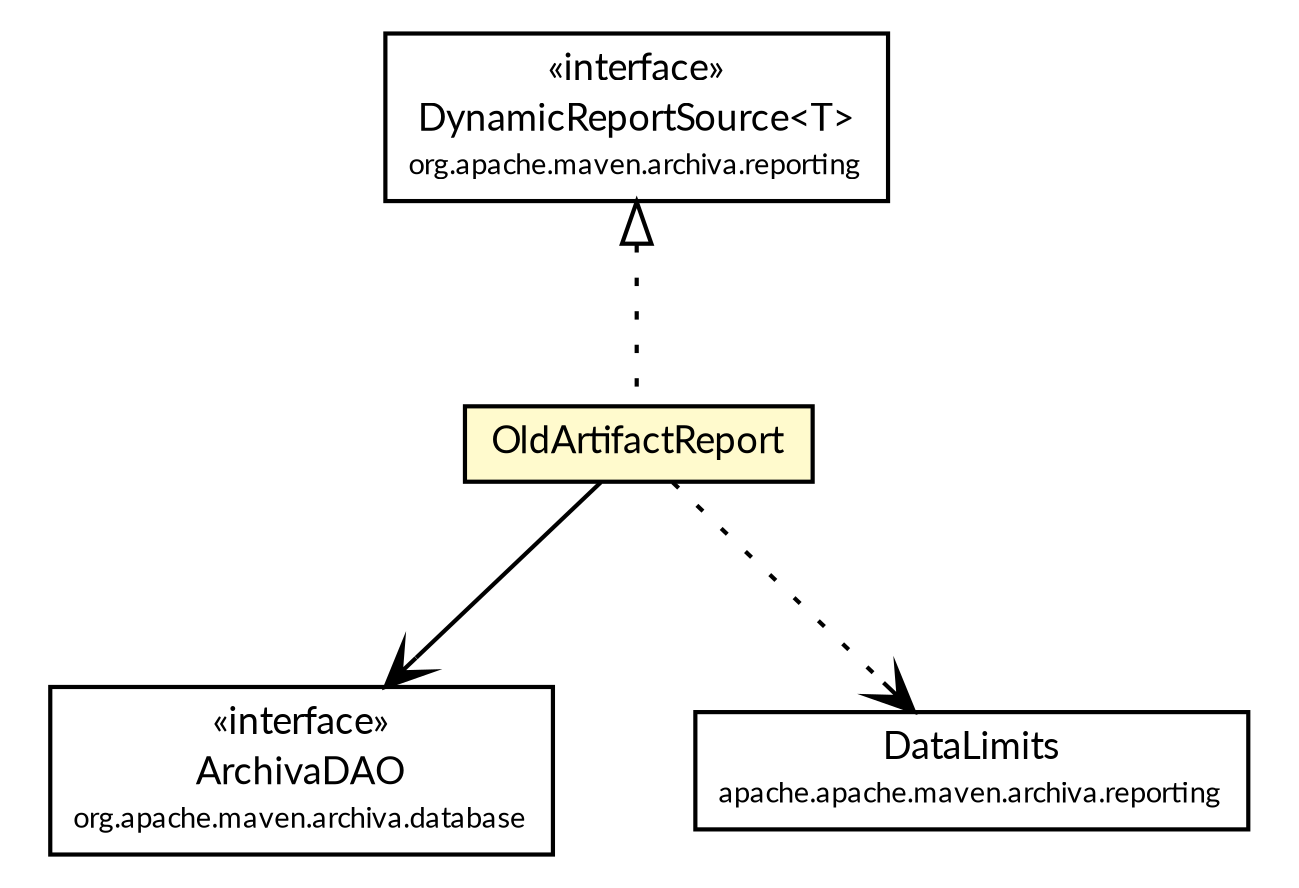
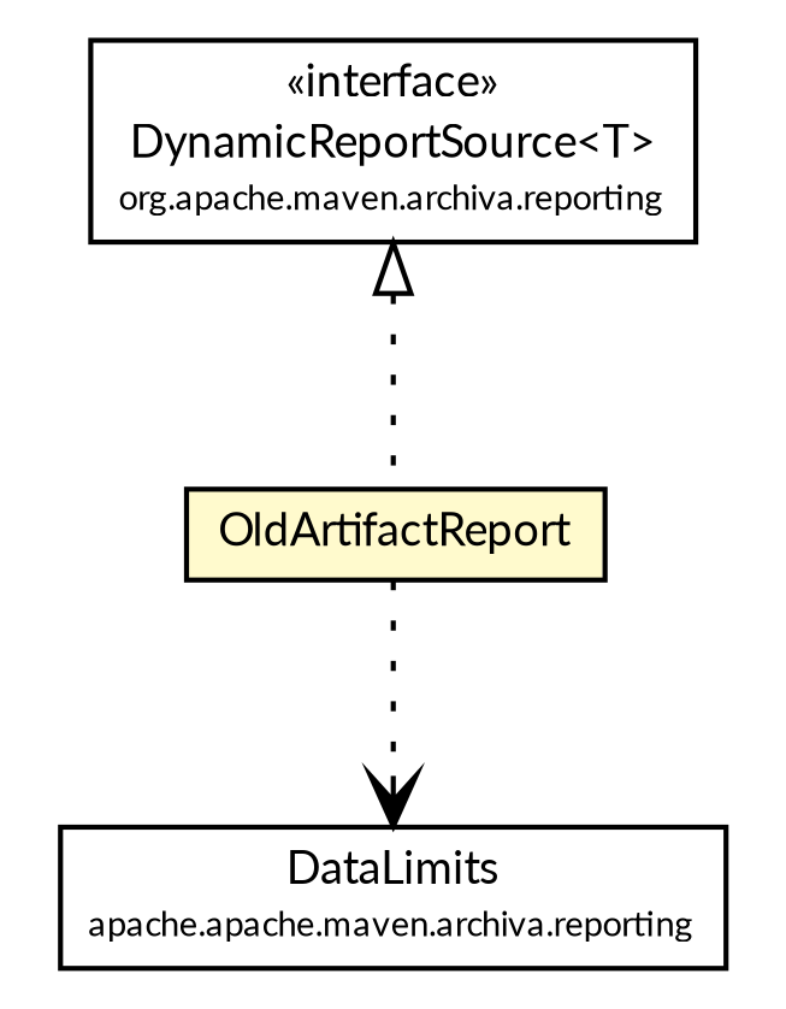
  digraph {
    fontname=Lato
    node [fontcolor=black fontname=Lato fontsize=9.0 shape=plaintext]
    edge [fontname=Lato fontsize=10.0 headport=p labelfontname=Helvetica labelfontsize=10 style=dotted tailport=p arrowhead=open color=black fontcolor=black]
-   n1 [label=<<table border="0" cellborder="1" cellspacing="0" cellpadding="2" port="p" href="../../database/ArchivaDAO.html"> 		<tr><td><table border="0" cellspacing="0" cellpadding="1"> 			<tr><td> &laquo;interface&raquo; </td></tr> 			<tr><td> ArchivaDAO </td></tr> 			<tr><td><font point-size="7.0"> org.apache.maven.archiva.database </font></td></tr> 		</table></td></tr> 		</table>>]
    n2 [label=<<table border="0" cellborder="1" cellspacing="0" cellpadding="2" port="p" href="../DynamicReportSource.html"> 		<tr><td><table border="0" cellspacing="0" cellpadding="1"> 			<tr><td> &laquo;interface&raquo; </td></tr> 			<tr><td> DynamicReportSource&lt;T&gt; </td></tr> 			<tr><td><font point-size="7.0"> org.apache.maven.archiva.reporting </font></td></tr> 		</table></td></tr> 		</table>>]
    n3 [label=<<table border="0" cellborder="1" cellspacing="0" cellpadding="2" port="p" bgcolor="lemonChiffon" href="./OldArtifactReport.html"> 		<tr><td><table border="0" cellspacing="0" cellpadding="1"> 			<tr><td> OldArtifactReport </td></tr> 		</table></td></tr> 		</table>>]
    n4 [label=<<table border="0" cellborder="1" cellspacing="0" cellpadding="2" port="p" href="../DataLimits.html"> 		<tr><td><table border="0" cellspacing="0" cellpadding="1"> 			<tr><td> DataLimits </td></tr> 			<tr><td><font point-size="7.0"> apache.apache.maven.archiva.reporting </font></td></tr> 		</table></td></tr> 		</table>>]
    n2 -> n3 [arrowtail=empty dir=back fontsize=10 arrowhead="" color="" fontcolor=""]
-   n3 -> n1 [style=solid]
    n3 -> n4
  }
